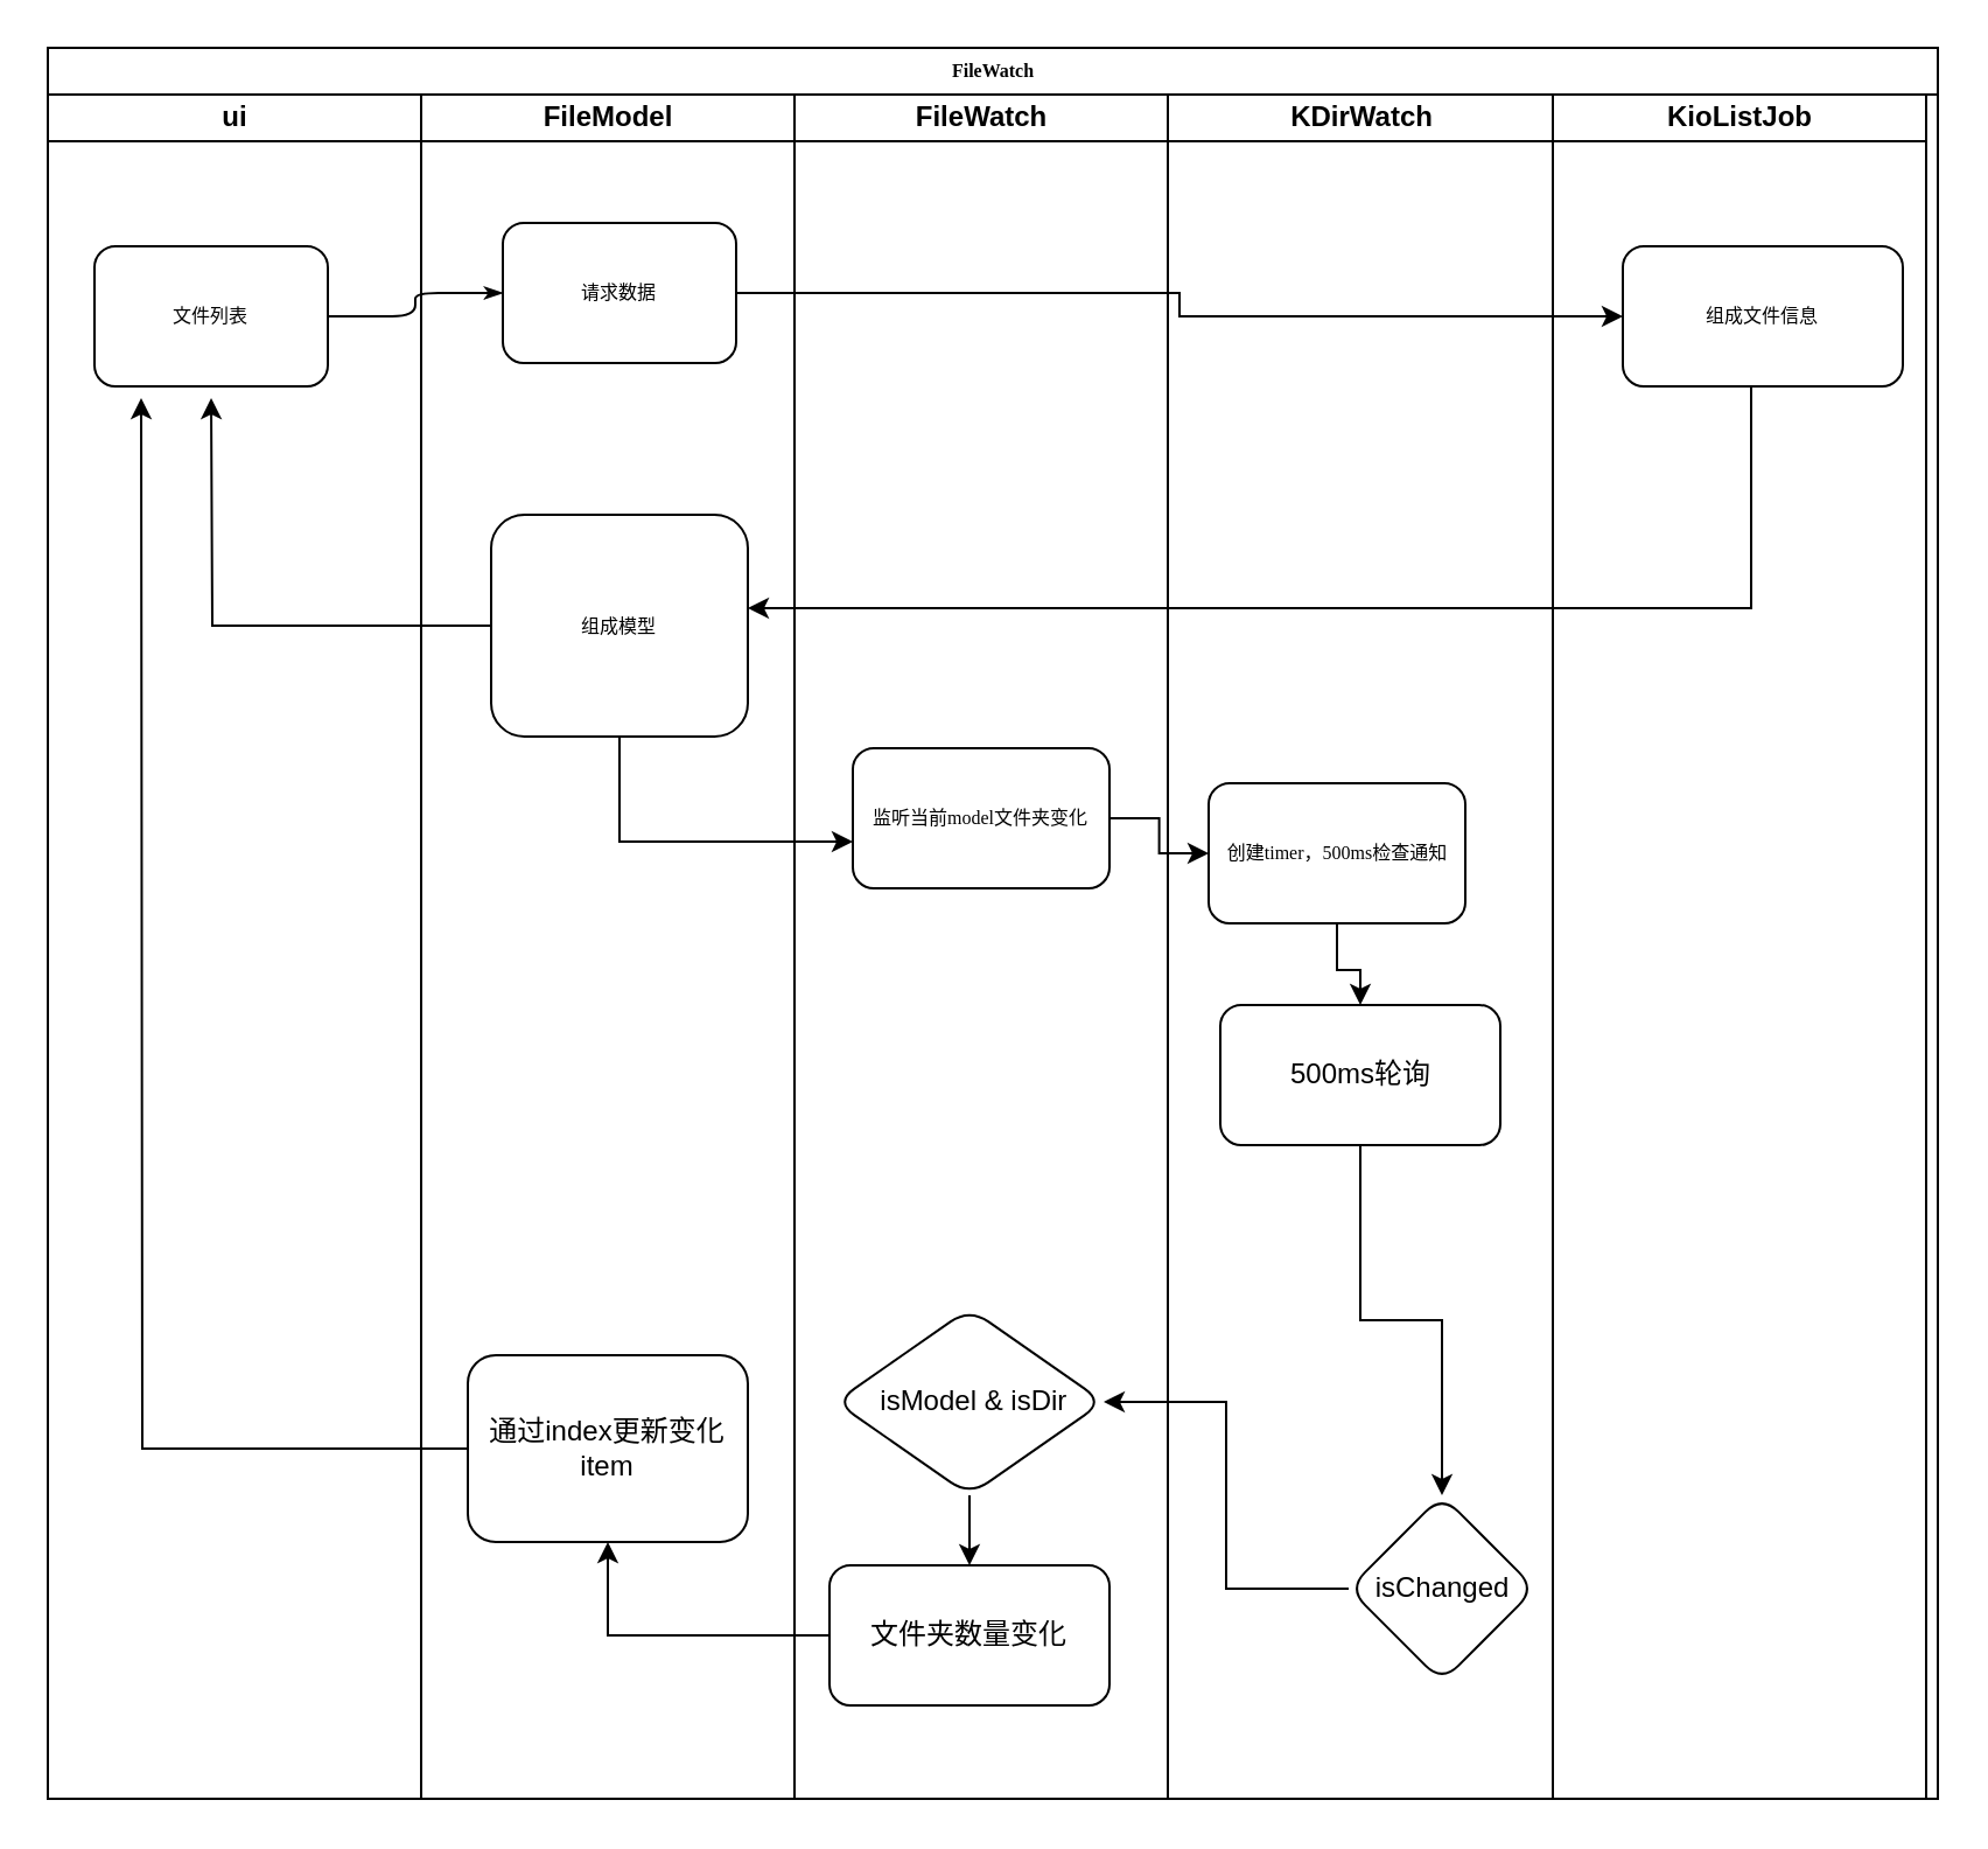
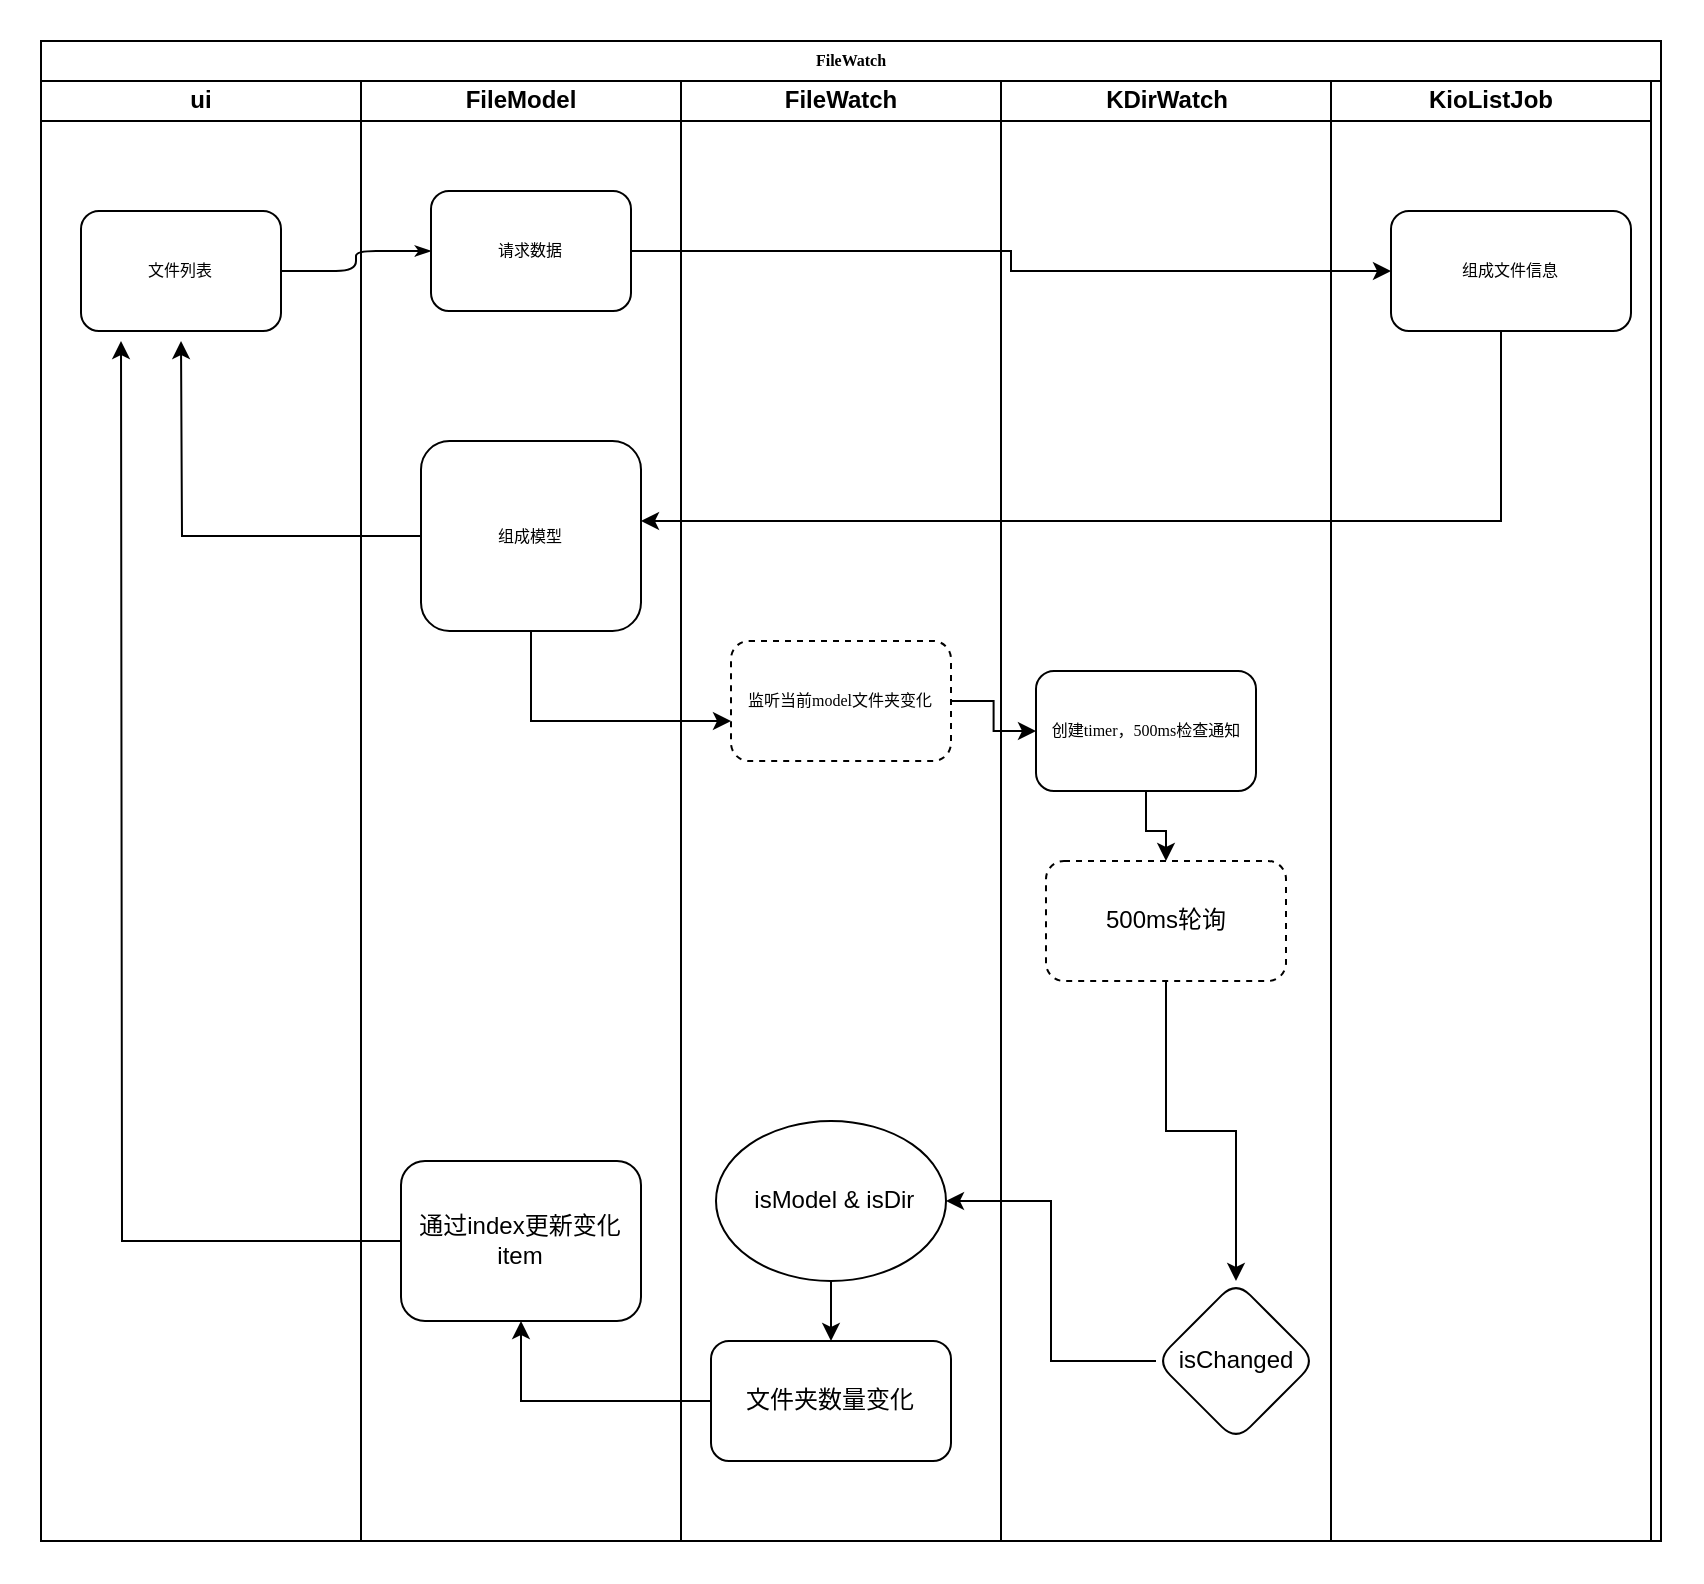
  <mxCell id="0" />
  <mxCell id="1" parent="0" />
  <mxCell id="2" value="FileWatch" style="swimlane;html=1;childLayout=stackLayout;startSize=20;rounded=0;shadow=0;labelBackgroundColor=none;strokeWidth=1;fontFamily=Verdana;fontSize=8;align=center;" parent="1" vertex="1"><mxGeometry x="20" y="20" width="810" height="750" as="geometry" /></mxCell>
  <mxCell id="3" value="ui" style="swimlane;html=1;startSize=20;" parent="2" vertex="1"><mxGeometry y="20" width="160" height="730" as="geometry" /></mxCell>
  <mxCell id="4" value="文件列表" style="rounded=1;whiteSpace=wrap;html=1;shadow=0;labelBackgroundColor=none;strokeWidth=1;fontFamily=Verdana;fontSize=8;align=center;" parent="3" vertex="1"><mxGeometry x="20" y="65" width="100" height="60" as="geometry" /></mxCell>
  <mxCell id="5" style="edgeStyle=orthogonalEdgeStyle;rounded=1;html=1;labelBackgroundColor=none;startArrow=none;startFill=0;startSize=5;endArrow=classicThin;endFill=1;endSize=5;jettySize=auto;orthogonalLoop=1;strokeWidth=1;fontFamily=Verdana;fontSize=8" parent="2" source="4" target="7" edge="1"><mxGeometry relative="1" as="geometry" /></mxCell>
  <mxCell id="6" value="FileModel" style="swimlane;html=1;startSize=20;" parent="2" vertex="1"><mxGeometry x="160" y="20" width="160" height="730" as="geometry" /></mxCell>
  <mxCell id="7" value="请求数据" style="rounded=1;whiteSpace=wrap;html=1;shadow=0;labelBackgroundColor=none;strokeWidth=1;fontFamily=Verdana;fontSize=8;align=center;" parent="6" vertex="1"><mxGeometry x="35" y="55" width="100" height="60" as="geometry" /></mxCell>
  <mxCell id="8" value="组成模型" style="whiteSpace=wrap;html=1;rounded=1;shadow=0;fontFamily=Verdana;fontSize=8;strokeWidth=1;" vertex="1" parent="6"><mxGeometry x="30" y="180" width="110" height="95" as="geometry" /></mxCell>
  <mxCell id="9" value="通过index更新变化item" style="whiteSpace=wrap;html=1;rounded=1;" vertex="1" parent="6"><mxGeometry x="20" y="540" width="120" height="80" as="geometry" /></mxCell>
  <mxCell id="10" value="FileWatch" style="swimlane;html=1;startSize=20;" parent="2" vertex="1"><mxGeometry x="320" y="20" width="160" height="730" as="geometry" /></mxCell>
- <mxCell id="11" value="监听当前model文件夹变化" style="whiteSpace=wrap;html=1;rounded=1;shadow=0;fontFamily=Verdana;fontSize=8;strokeWidth=1;" vertex="1" parent="10"><mxGeometry x="25" y="280" width="110" height="60" as="geometry" /></mxCell>
+ <mxCell id="11" value="监听当前model文件夹变化" style="whiteSpace=wrap;html=1;rounded=1;shadow=0;fontFamily=Verdana;fontSize=8;strokeWidth=1;dashed=1;" vertex="1" parent="10"><mxGeometry x="25" y="280" width="110" height="60" as="geometry" /></mxCell>
  <mxCell id="12" value="文件夹数量变化" style="whiteSpace=wrap;html=1;rounded=1;" vertex="1" parent="10"><mxGeometry x="15" y="630" width="120" height="60" as="geometry" /></mxCell>
  <mxCell id="13" style="edgeStyle=orthogonalEdgeStyle;rounded=0;orthogonalLoop=1;jettySize=auto;html=1;exitX=0.5;exitY=1;exitDx=0;exitDy=0;entryX=0.5;entryY=0;entryDx=0;entryDy=0;" edge="1" parent="10" source="14" target="12"><mxGeometry relative="1" as="geometry" /></mxCell>
- <mxCell id="14" value="&amp;nbsp;isModel &amp;amp; isDir" style="rhombus;whiteSpace=wrap;html=1;rounded=1;" vertex="1" parent="10"><mxGeometry x="17.5" y="520" width="115" height="80" as="geometry" /></mxCell>
+ <mxCell id="14" value="&amp;nbsp;isModel &amp;amp; isDir" style="ellipse;whiteSpace=wrap;html=1;" vertex="1" parent="10"><mxGeometry x="17.5" y="520" width="115" height="80" as="geometry" /></mxCell>
  <mxCell id="15" value="KDirWatch" style="swimlane;html=1;startSize=20;" parent="2" vertex="1"><mxGeometry x="480" y="20" width="165" height="730" as="geometry" /></mxCell>
  <mxCell id="16" style="edgeStyle=orthogonalEdgeStyle;rounded=0;orthogonalLoop=1;jettySize=auto;html=1;exitX=0.5;exitY=1;exitDx=0;exitDy=0;" edge="1" parent="15" source="17" target="19"><mxGeometry relative="1" as="geometry" /></mxCell>
  <mxCell id="17" value="创建timer，500ms检查通知" style="whiteSpace=wrap;html=1;rounded=1;shadow=0;fontFamily=Verdana;fontSize=8;strokeWidth=1;" vertex="1" parent="15"><mxGeometry x="17.5" y="295" width="110" height="60" as="geometry" /></mxCell>
  <mxCell id="18" value="" style="edgeStyle=orthogonalEdgeStyle;rounded=0;orthogonalLoop=1;jettySize=auto;html=1;" edge="1" parent="15" source="19" target="20"><mxGeometry relative="1" as="geometry" /></mxCell>
- <mxCell id="19" value="500ms轮询" style="rounded=1;whiteSpace=wrap;html=1;" vertex="1" parent="15"><mxGeometry x="22.5" y="390" width="120" height="60" as="geometry" /></mxCell>
+ <mxCell id="19" value="500ms轮询" style="rounded=1;whiteSpace=wrap;html=1;dashed=1;" vertex="1" parent="15"><mxGeometry x="22.5" y="390" width="120" height="60" as="geometry" /></mxCell>
  <mxCell id="20" value="isChanged" style="rhombus;whiteSpace=wrap;html=1;rounded=1;" vertex="1" parent="15"><mxGeometry x="77.5" y="600" width="80" height="80" as="geometry" /></mxCell>
  <mxCell id="21" value="KioListJob" style="swimlane;html=1;startSize=20;" parent="2" vertex="1"><mxGeometry x="645" y="20" width="160" height="730" as="geometry" /></mxCell>
  <mxCell id="22" value="组成文件信息" style="whiteSpace=wrap;html=1;rounded=1;shadow=0;fontFamily=Verdana;fontSize=8;strokeWidth=1;" vertex="1" parent="21"><mxGeometry x="30" y="65" width="120" height="60" as="geometry" /></mxCell>
  <mxCell id="23" value="" style="edgeStyle=orthogonalEdgeStyle;rounded=0;orthogonalLoop=1;jettySize=auto;html=1;" edge="1" parent="2" source="7" target="22"><mxGeometry relative="1" as="geometry" /></mxCell>
  <mxCell id="24" value="" style="edgeStyle=orthogonalEdgeStyle;rounded=0;orthogonalLoop=1;jettySize=auto;html=1;" edge="1" parent="2" source="22" target="8"><mxGeometry relative="1" as="geometry"><Array as="points"><mxPoint x="730" y="240" /></Array></mxGeometry></mxCell>
  <mxCell id="25" value="" style="edgeStyle=orthogonalEdgeStyle;rounded=0;orthogonalLoop=1;jettySize=auto;html=1;" edge="1" parent="2" source="8" target="11"><mxGeometry relative="1" as="geometry"><Array as="points"><mxPoint x="245" y="340" /></Array></mxGeometry></mxCell>
  <mxCell id="26" value="" style="edgeStyle=orthogonalEdgeStyle;rounded=0;orthogonalLoop=1;jettySize=auto;html=1;" edge="1" parent="2" source="11" target="17"><mxGeometry relative="1" as="geometry" /></mxCell>
  <mxCell id="27" value="" style="edgeStyle=orthogonalEdgeStyle;rounded=0;orthogonalLoop=1;jettySize=auto;html=1;" edge="1" parent="2" source="12" target="9"><mxGeometry relative="1" as="geometry" /></mxCell>
  <mxCell id="28" style="edgeStyle=orthogonalEdgeStyle;rounded=0;orthogonalLoop=1;jettySize=auto;html=1;exitX=0;exitY=0.5;exitDx=0;exitDy=0;entryX=1;entryY=0.5;entryDx=0;entryDy=0;" edge="1" parent="2" source="20" target="14"><mxGeometry relative="1" as="geometry" /></mxCell>
  <mxCell id="29" style="edgeStyle=orthogonalEdgeStyle;rounded=0;orthogonalLoop=1;jettySize=auto;html=1;exitX=0;exitY=0.5;exitDx=0;exitDy=0;" edge="1" parent="1" source="8"><mxGeometry relative="1" as="geometry"><mxPoint x="90" y="170" as="targetPoint" /></mxGeometry></mxCell>
  <mxCell id="30" style="edgeStyle=orthogonalEdgeStyle;rounded=0;orthogonalLoop=1;jettySize=auto;html=1;exitX=0;exitY=0.5;exitDx=0;exitDy=0;" edge="1" parent="1" source="9"><mxGeometry relative="1" as="geometry"><mxPoint x="60" y="170" as="targetPoint" /></mxGeometry></mxCell>
